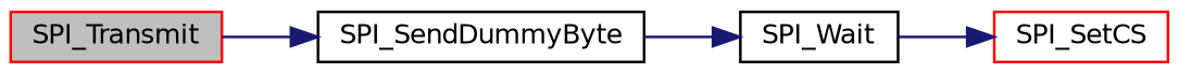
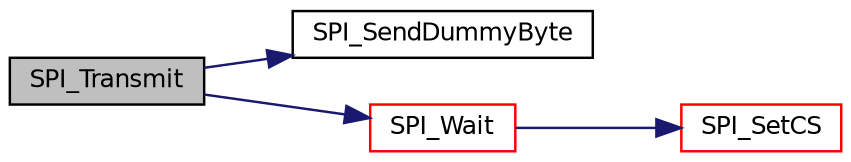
  digraph {
    rankdir=LR
    node [color=black fillcolor=white fontname=Helvetica fontsize=10 shape=record style=filled]
    edge [color=midnightblue fontname=Helvetica fontsize=10 labelfontname=Helvetica labelfontsize=10 style=solid]
-   n1 [color=red fillcolor=grey75 fontcolor=black height=0.2 label=SPI_Transmit width=0.4]
+   n1 [fillcolor=grey75 fontcolor=black height=0.2 label=SPI_Transmit width=0.4]
    n2 [height=0.2 label=SPI_SendDummyByte width=0.4]
-   n3 [height=0.2 label=SPI_Wait width=0.4]
+   n3 [color=red height=0.2 label=SPI_Wait width=0.4]
    n4 [color=red height=0.2 label=SPI_SetCS width=0.4]
    n1 -> n2
-   n2 -> n3
+   n1 -> n3
    n3 -> n4
  }
